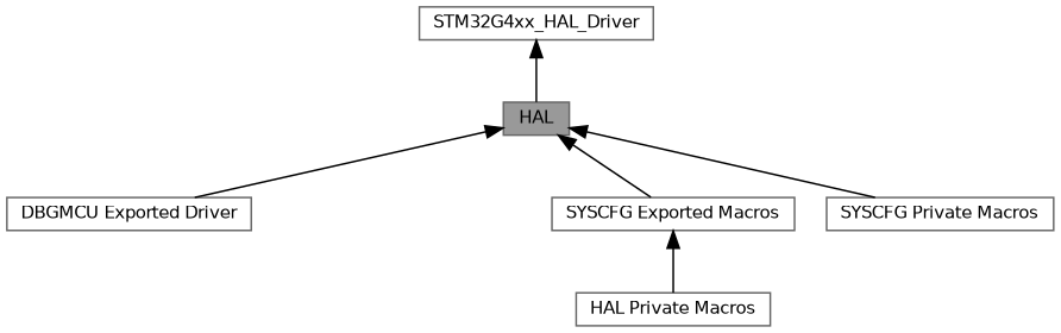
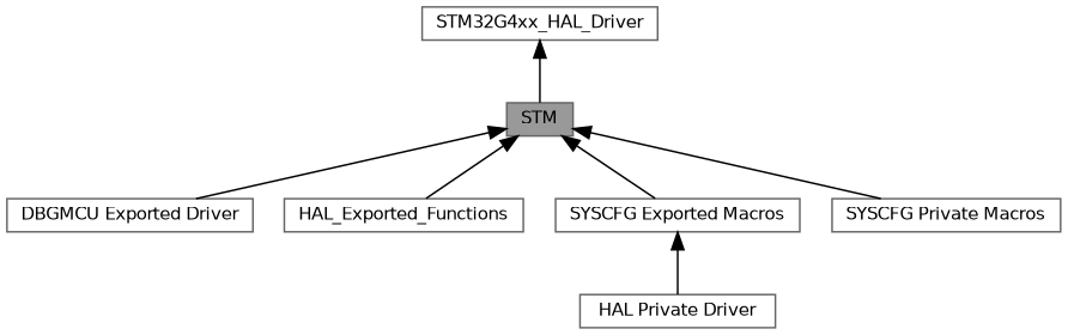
  digraph {
    rankdir=TB
    node [color=grey40 fillcolor=white fontname=Helvetica fontsize=10 shape=box style=filled]
    edge [dir=back fontname=Helvetica fontsize=10 labelfontname=Helvetica labelfontsize=10 shape=plaintext style=solid]
    n1 [height=0.2 label="DBGMCU Exported Driver" width=0.4]
-   n2 [color=gray40 fillcolor=grey60 fontcolor=black height=0.2 label=HAL width=0.4]
+   n2 [color=gray40 fillcolor=grey60 fontcolor=black height=0.2 label=STM width=0.4]
+   n3 [height=0.2 label=HAL_Exported_Functions width=0.4]
    n4 [height=0.2 label="SYSCFG Exported Macros" width=0.4]
    n5 [height=0.2 label="SYSCFG Private Macros" width=0.4]
-   n6 [height=0.2 label="HAL Private Macros" width=0.4]
+   n6 [height=0.2 label="HAL Private Driver" width=0.4]
    n7 [height=0.2 label=STM32G4xx_HAL_Driver width=0.4]
    n2 -> n1
+   n2 -> n3
    n2 -> n4
    n2 -> n5
    n4 -> n6
    n7 -> n2
  }
